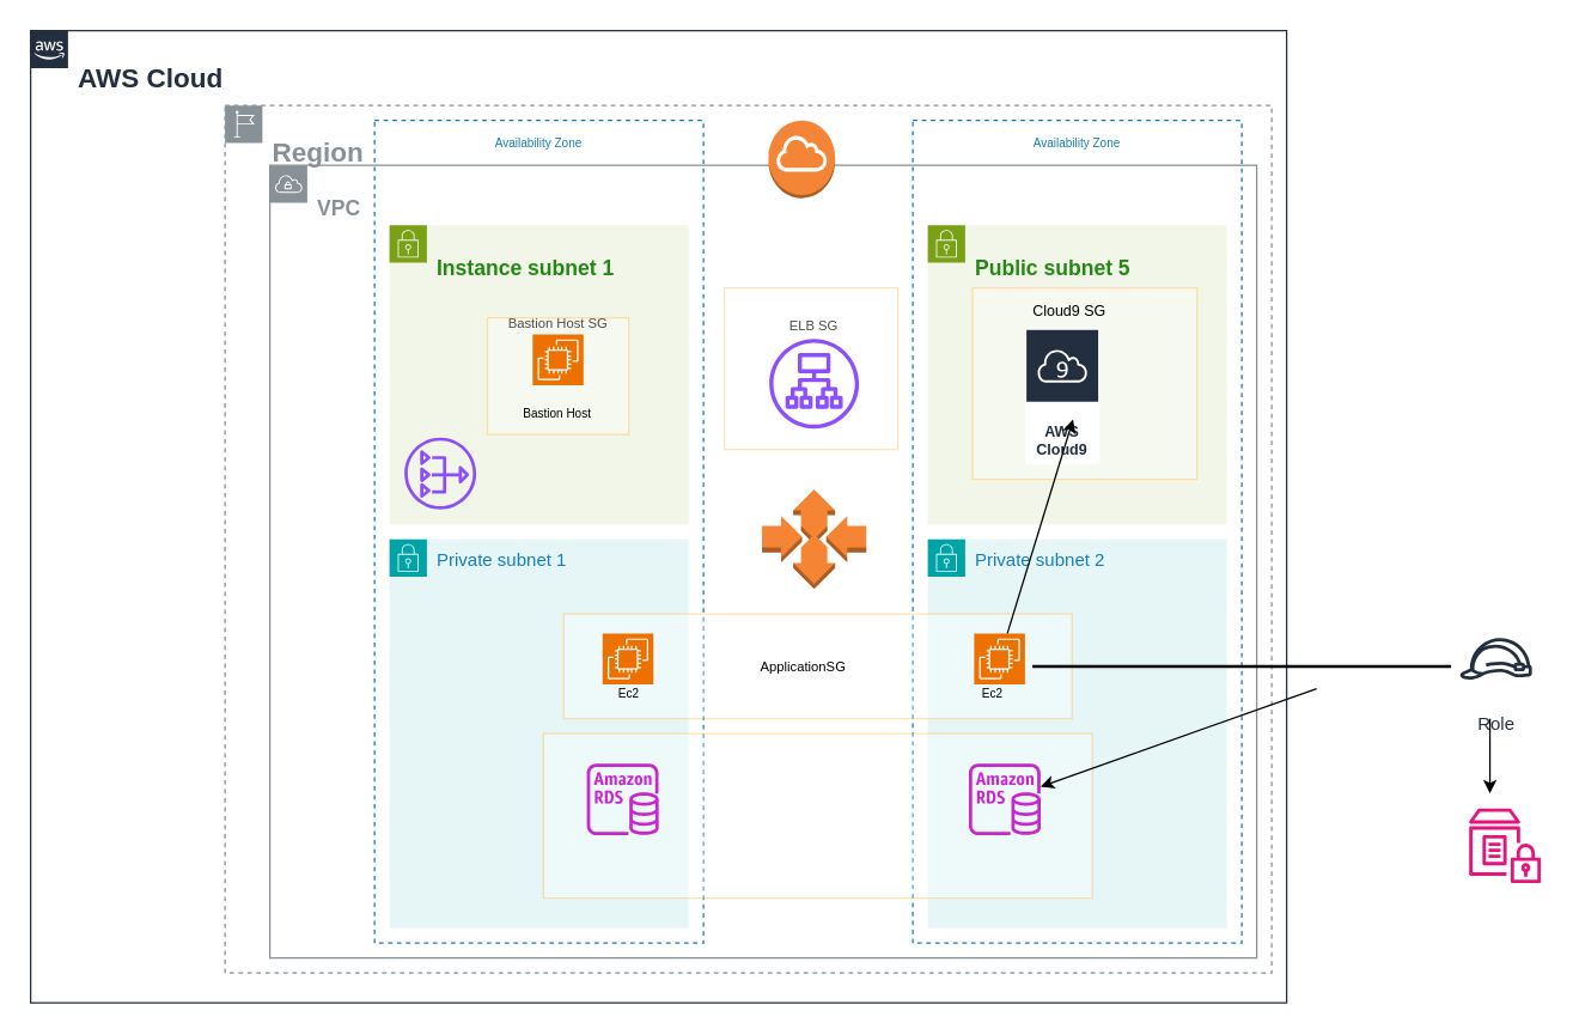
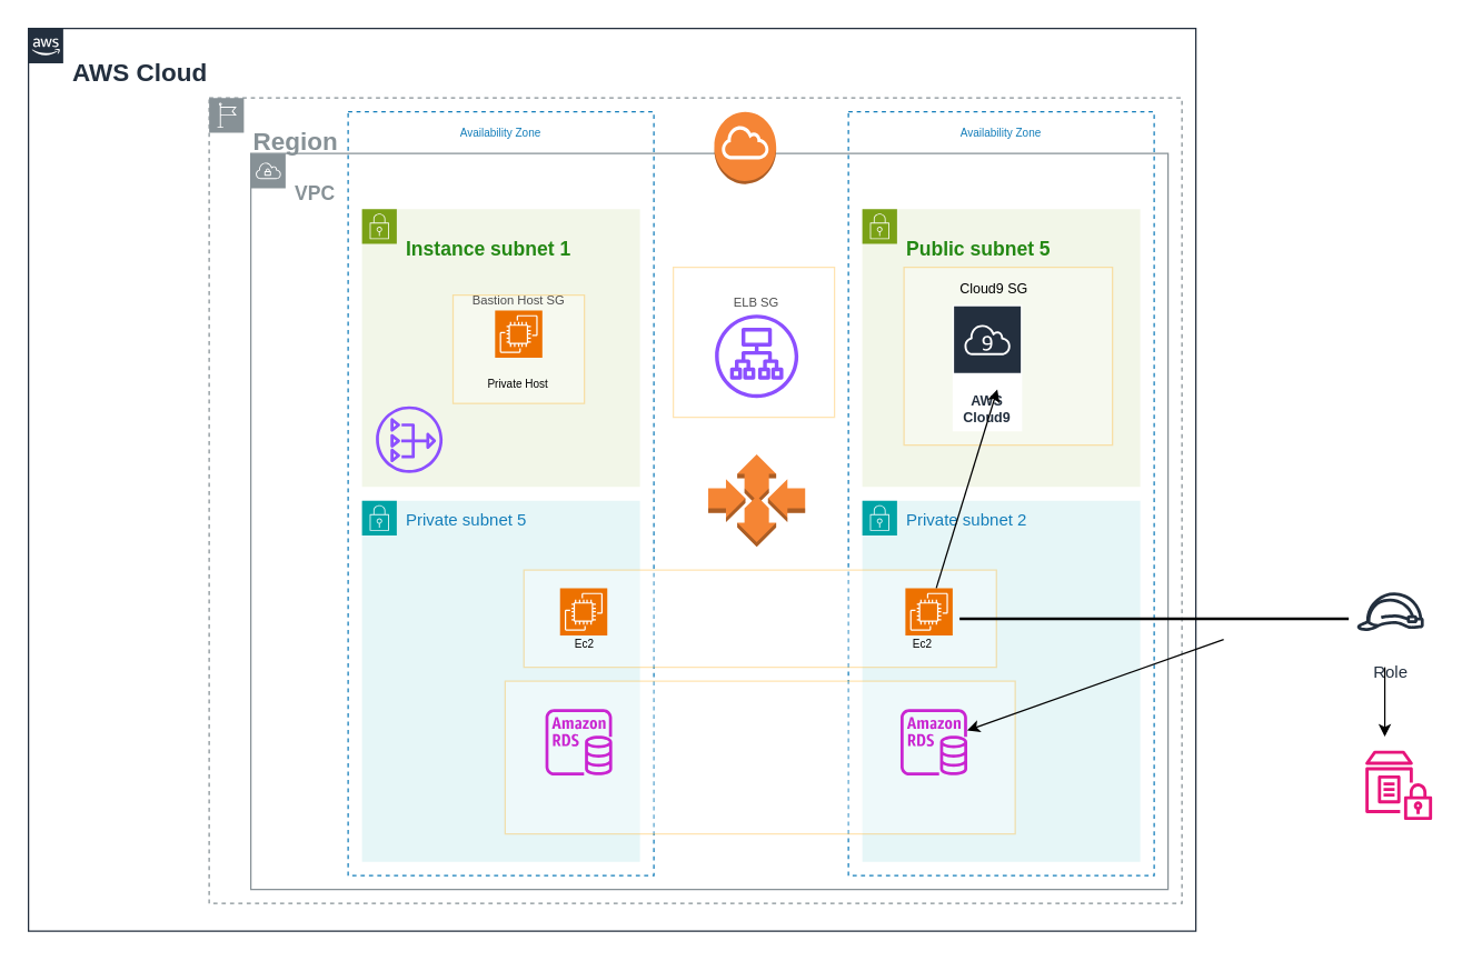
  <mxCell id="0" />
  <mxCell id="1" parent="0" />
  <mxCell id="2" value="&lt;h2&gt;AWS Cloud&lt;/h2&gt;" style="points=[[0,0],[0.25,0],[0.5,0],[0.75,0],[1,0],[1,0.25],[1,0.5],[1,0.75],[1,1],[0.75,1],[0.5,1],[0.25,1],[0,1],[0,0.75],[0,0.5],[0,0.25]];outlineConnect=0;gradientColor=none;html=1;whiteSpace=wrap;fontSize=12;fontStyle=0;container=1;pointerEvents=0;collapsible=0;recursiveResize=0;shape=mxgraph.aws4.group;grIcon=mxgraph.aws4.group_aws_cloud_alt;strokeColor=#232F3E;fillColor=none;verticalAlign=top;align=left;spacingLeft=30;fontColor=#232F3E;dashed=0;" vertex="1" parent="1"><mxGeometry x="20" y="20" width="840" height="650" as="geometry" /></mxCell>
  <mxCell id="3" value="&lt;h2&gt;Region&lt;/h2&gt;" style="sketch=0;outlineConnect=0;gradientColor=none;html=1;whiteSpace=wrap;fontSize=12;fontStyle=0;shape=mxgraph.aws4.group;grIcon=mxgraph.aws4.group_region;strokeColor=#879196;fillColor=none;verticalAlign=top;align=left;spacingLeft=30;fontColor=#879196;dashed=1;" vertex="1" parent="2"><mxGeometry x="130" y="50" width="700" height="580" as="geometry" /></mxCell>
  <mxCell id="4" value="&lt;h3&gt;VPC&lt;/h3&gt;" style="sketch=0;outlineConnect=0;gradientColor=none;html=1;whiteSpace=wrap;fontSize=12;fontStyle=0;shape=mxgraph.aws4.group;grIcon=mxgraph.aws4.group_vpc;strokeColor=#879196;fillColor=none;verticalAlign=top;align=left;spacingLeft=30;fontColor=#879196;dashed=0;" vertex="1" parent="2"><mxGeometry x="160" y="90" width="660" height="530" as="geometry" /></mxCell>
  <mxCell id="5" value="&lt;font style=&quot;font-size: 8px;&quot;&gt;Availability Zone&lt;/font&gt;" style="fillColor=none;strokeColor=#147EBA;dashed=1;verticalAlign=top;fontStyle=0;fontColor=#147EBA;whiteSpace=wrap;html=1;" vertex="1" parent="2"><mxGeometry x="230" y="60" width="220" height="550" as="geometry" /></mxCell>
  <mxCell id="6" value="&lt;font style=&quot;font-size: 8px;&quot;&gt;Availability Zone&lt;/font&gt;" style="fillColor=none;strokeColor=#147EBA;dashed=1;verticalAlign=top;fontStyle=0;fontColor=#147EBA;whiteSpace=wrap;html=1;" vertex="1" parent="2"><mxGeometry x="590" y="60" width="220" height="550" as="geometry" /></mxCell>
  <mxCell id="7" value="&lt;h3&gt;Instance subnet 1&lt;/h3&gt;" style="points=[[0,0],[0.25,0],[0.5,0],[0.75,0],[1,0],[1,0.25],[1,0.5],[1,0.75],[1,1],[0.75,1],[0.5,1],[0.25,1],[0,1],[0,0.75],[0,0.5],[0,0.25]];outlineConnect=0;gradientColor=none;html=1;whiteSpace=wrap;fontSize=12;fontStyle=0;container=1;pointerEvents=0;collapsible=0;recursiveResize=0;shape=mxgraph.aws4.group;grIcon=mxgraph.aws4.group_security_group;grStroke=0;strokeColor=#7AA116;fillColor=#F2F6E8;verticalAlign=top;align=left;spacingLeft=30;fontColor=#248814;dashed=0;" vertex="1" parent="2"><mxGeometry x="240" y="130" width="200" height="200" as="geometry" /></mxCell>
  <mxCell id="8" value="&lt;font style=&quot;&quot;&gt;&lt;font style=&quot;font-size: 9px;&quot;&gt;Bastion Host SG&lt;/font&gt;&lt;br&gt;&lt;/font&gt;" style="text;html=1;strokeColor=none;fillColor=none;align=center;verticalAlign=middle;whiteSpace=wrap;rounded=0;" vertex="1" parent="7"><mxGeometry x="52.75" y="40" width="120" height="50" as="geometry" /></mxCell>
  <mxCell id="9" value="&lt;h3&gt;Public subnet 5&lt;/h3&gt;" style="points=[[0,0],[0.25,0],[0.5,0],[0.75,0],[1,0],[1,0.25],[1,0.5],[1,0.75],[1,1],[0.75,1],[0.5,1],[0.25,1],[0,1],[0,0.75],[0,0.5],[0,0.25]];outlineConnect=0;gradientColor=none;html=1;whiteSpace=wrap;fontSize=12;fontStyle=0;container=1;pointerEvents=0;collapsible=0;recursiveResize=0;shape=mxgraph.aws4.group;grIcon=mxgraph.aws4.group_security_group;grStroke=0;strokeColor=#7AA116;fillColor=#F2F6E8;verticalAlign=top;align=left;spacingLeft=30;fontColor=#248814;dashed=0;" vertex="1" parent="2"><mxGeometry x="600" y="130" width="200" height="200" as="geometry" /></mxCell>
- <mxCell id="10" value="Private subnet 1" style="points=[[0,0],[0.25,0],[0.5,0],[0.75,0],[1,0],[1,0.25],[1,0.5],[1,0.75],[1,1],[0.75,1],[0.5,1],[0.25,1],[0,1],[0,0.75],[0,0.5],[0,0.25]];outlineConnect=0;gradientColor=none;html=1;whiteSpace=wrap;fontSize=12;fontStyle=0;container=1;pointerEvents=0;collapsible=0;recursiveResize=0;shape=mxgraph.aws4.group;grIcon=mxgraph.aws4.group_security_group;grStroke=0;strokeColor=#00A4A6;fillColor=#E6F6F7;verticalAlign=top;align=left;spacingLeft=30;fontColor=#147EBA;dashed=0;" vertex="1" parent="2"><mxGeometry x="240" y="340" width="200" height="260" as="geometry" /></mxCell>
+ <mxCell id="10" value="Private subnet 5" style="points=[[0,0],[0.25,0],[0.5,0],[0.75,0],[1,0],[1,0.25],[1,0.5],[1,0.75],[1,1],[0.75,1],[0.5,1],[0.25,1],[0,1],[0,0.75],[0,0.5],[0,0.25]];outlineConnect=0;gradientColor=none;html=1;whiteSpace=wrap;fontSize=12;fontStyle=0;container=1;pointerEvents=0;collapsible=0;recursiveResize=0;shape=mxgraph.aws4.group;grIcon=mxgraph.aws4.group_security_group;grStroke=0;strokeColor=#00A4A6;fillColor=#E6F6F7;verticalAlign=top;align=left;spacingLeft=30;fontColor=#147EBA;dashed=0;" vertex="1" parent="2"><mxGeometry x="240" y="340" width="200" height="260" as="geometry" /></mxCell>
  <mxCell id="11" value="Private subnet 2" style="points=[[0,0],[0.25,0],[0.5,0],[0.75,0],[1,0],[1,0.25],[1,0.5],[1,0.75],[1,1],[0.75,1],[0.5,1],[0.25,1],[0,1],[0,0.75],[0,0.5],[0,0.25]];outlineConnect=0;gradientColor=none;html=1;whiteSpace=wrap;fontSize=12;fontStyle=0;container=1;pointerEvents=0;collapsible=0;recursiveResize=0;shape=mxgraph.aws4.group;grIcon=mxgraph.aws4.group_security_group;grStroke=0;strokeColor=#00A4A6;fillColor=#E6F6F7;verticalAlign=top;align=left;spacingLeft=30;fontColor=#147EBA;dashed=0;" vertex="1" parent="2"><mxGeometry x="600" y="340" width="200" height="260" as="geometry" /></mxCell>
  <mxCell id="12" value="" style="rounded=0;whiteSpace=wrap;html=1;strokeColor=#ffa500;shadow=0;opacity=30;" vertex="1" parent="2"><mxGeometry x="305.5" y="192" width="94.5" height="78" as="geometry" /></mxCell>
  <mxCell id="13" value="" style="sketch=0;points=[[0,0,0],[0.25,0,0],[0.5,0,0],[0.75,0,0],[1,0,0],[0,1,0],[0.25,1,0],[0.5,1,0],[0.75,1,0],[1,1,0],[0,0.25,0],[0,0.5,0],[0,0.75,0],[1,0.25,0],[1,0.5,0],[1,0.75,0]];outlineConnect=0;fontColor=#232F3E;fillColor=#ED7100;strokeColor=#ffffff;dashed=0;verticalLabelPosition=bottom;verticalAlign=top;align=center;html=1;fontSize=12;fontStyle=0;aspect=fixed;shape=mxgraph.aws4.resourceIcon;resIcon=mxgraph.aws4.ec2;" vertex="1" parent="2"><mxGeometry x="335.75" y="203" width="34" height="34" as="geometry" /></mxCell>
- <mxCell id="14" value="&lt;font style=&quot;font-size: 8px;&quot;&gt;Bastion Host&lt;/font&gt;" style="text;html=1;strokeColor=none;fillColor=none;align=center;verticalAlign=middle;whiteSpace=wrap;rounded=0;" vertex="1" parent="2"><mxGeometry x="321.25" y="250" width="63" height="10" as="geometry" /></mxCell>
+ <mxCell id="14" value="&lt;font style=&quot;font-size: 8px;&quot;&gt;Private Host&lt;/font&gt;" style="text;html=1;strokeColor=none;fillColor=none;align=center;verticalAlign=middle;whiteSpace=wrap;rounded=0;" vertex="1" parent="2"><mxGeometry x="321.25" y="250" width="63" height="10" as="geometry" /></mxCell>
  <mxCell id="15" value="&lt;div style=&quot;text-align: left;&quot;&gt;&lt;span style=&quot;font-size: 9px; background-color: initial;&quot;&gt;ELB SG&lt;/span&gt;&lt;/div&gt;" style="text;html=1;strokeColor=none;fillColor=none;align=center;verticalAlign=middle;whiteSpace=wrap;rounded=0;" vertex="1" parent="2"><mxGeometry x="464" y="182" width="120" height="30" as="geometry" /></mxCell>
  <mxCell id="16" value="" style="rounded=0;whiteSpace=wrap;html=1;strokeColor=#ffa500;shadow=0;opacity=30;" vertex="1" parent="2"><mxGeometry x="464" y="172" width="116" height="108" as="geometry" /></mxCell>
  <mxCell id="17" value="" style="sketch=0;outlineConnect=0;fontColor=#232F3E;gradientColor=none;fillColor=#8C4FFF;strokeColor=none;dashed=0;verticalLabelPosition=bottom;verticalAlign=top;align=center;html=1;fontSize=12;fontStyle=0;aspect=fixed;pointerEvents=1;shape=mxgraph.aws4.application_load_balancer;" vertex="1" parent="2"><mxGeometry x="494" y="206" width="60" height="60" as="geometry" /></mxCell>
  <mxCell id="18" value="" style="rounded=0;whiteSpace=wrap;html=1;strokeColor=#ffa500;shadow=0;opacity=30;" vertex="1" parent="2"><mxGeometry x="343" y="470" width="367" height="110" as="geometry" /></mxCell>
  <mxCell id="19" value="" style="sketch=0;outlineConnect=0;fontColor=#232F3E;gradientColor=none;fillColor=#C925D1;strokeColor=none;dashed=0;verticalLabelPosition=bottom;verticalAlign=top;align=center;html=1;fontSize=12;fontStyle=0;aspect=fixed;pointerEvents=1;shape=mxgraph.aws4.rds_instance;" vertex="1" parent="2"><mxGeometry x="372" y="490" width="48" height="48" as="geometry" /></mxCell>
  <mxCell id="20" value="" style="sketch=0;outlineConnect=0;fontColor=#232F3E;gradientColor=none;fillColor=#C925D1;strokeColor=none;dashed=0;verticalLabelPosition=bottom;verticalAlign=top;align=center;html=1;fontSize=12;fontStyle=0;aspect=fixed;pointerEvents=1;shape=mxgraph.aws4.rds_instance;" vertex="1" parent="2"><mxGeometry x="627.5" y="490" width="48" height="48" as="geometry" /></mxCell>
  <mxCell id="21" value="" style="sketch=0;outlineConnect=0;fontColor=#232F3E;gradientColor=none;fillColor=#8C4FFF;strokeColor=none;dashed=0;verticalLabelPosition=bottom;verticalAlign=top;align=center;html=1;fontSize=12;fontStyle=0;aspect=fixed;pointerEvents=1;shape=mxgraph.aws4.nat_gateway;" vertex="1" parent="2"><mxGeometry x="250" y="272" width="48" height="48" as="geometry" /></mxCell>
  <mxCell id="22" value="" style="outlineConnect=0;dashed=0;verticalLabelPosition=bottom;verticalAlign=top;align=center;html=1;shape=mxgraph.aws3.internet_gateway;fillColor=#F58536;gradientColor=none;" vertex="1" parent="2"><mxGeometry x="493.5" y="60" width="44.5" height="52" as="geometry" /></mxCell>
  <mxCell id="23" value="" style="rounded=0;whiteSpace=wrap;html=1;strokeColor=#ffa500;shadow=0;opacity=30;" vertex="1" parent="2"><mxGeometry x="356.5" y="390" width="340" height="70" as="geometry" /></mxCell>
  <mxCell id="24" value="" style="sketch=0;points=[[0,0,0],[0.25,0,0],[0.5,0,0],[0.75,0,0],[1,0,0],[0,1,0],[0.25,1,0],[0.5,1,0],[0.75,1,0],[1,1,0],[0,0.25,0],[0,0.5,0],[0,0.75,0],[1,0.25,0],[1,0.5,0],[1,0.75,0]];outlineConnect=0;fontColor=#232F3E;fillColor=#ED7100;strokeColor=#ffffff;dashed=0;verticalLabelPosition=bottom;verticalAlign=top;align=center;html=1;fontSize=12;fontStyle=0;aspect=fixed;shape=mxgraph.aws4.resourceIcon;resIcon=mxgraph.aws4.ec2;" vertex="1" parent="2"><mxGeometry x="382.5" y="403" width="34" height="34" as="geometry" /></mxCell>
- <mxCell id="25" value="&lt;font style=&quot;&quot;&gt;&lt;font style=&quot;font-size: 9px;&quot;&gt;ApplicationSG&lt;/font&gt;&lt;br&gt;&lt;/font&gt;" style="text;html=1;strokeColor=none;fillColor=none;align=center;verticalAlign=middle;whiteSpace=wrap;rounded=0;" vertex="1" parent="2"><mxGeometry x="456.5" y="400" width="120" height="50" as="geometry" /></mxCell>
  <mxCell id="26" value="" style="sketch=0;points=[[0,0,0],[0.25,0,0],[0.5,0,0],[0.75,0,0],[1,0,0],[0,1,0],[0.25,1,0],[0.5,1,0],[0.75,1,0],[1,1,0],[0,0.25,0],[0,0.5,0],[0,0.75,0],[1,0.25,0],[1,0.5,0],[1,0.75,0]];outlineConnect=0;fontColor=#232F3E;fillColor=#ED7100;strokeColor=#ffffff;dashed=0;verticalLabelPosition=bottom;verticalAlign=top;align=center;html=1;fontSize=12;fontStyle=0;aspect=fixed;shape=mxgraph.aws4.resourceIcon;resIcon=mxgraph.aws4.ec2;" vertex="1" parent="2"><mxGeometry x="631" y="403" width="34" height="34" as="geometry" /></mxCell>
  <mxCell id="27" value="&lt;font style=&quot;font-size: 8px;&quot;&gt;Ec2&lt;/font&gt;" style="text;html=1;strokeColor=none;fillColor=none;align=center;verticalAlign=middle;whiteSpace=wrap;rounded=0;" vertex="1" parent="2"><mxGeometry x="606.5" y="437" width="73" height="10" as="geometry" /></mxCell>
  <mxCell id="28" value="&lt;font style=&quot;font-size: 8px;&quot;&gt;Ec2&amp;nbsp;&lt;/font&gt;" style="text;html=1;strokeColor=none;fillColor=none;align=center;verticalAlign=middle;whiteSpace=wrap;rounded=0;" vertex="1" parent="2"><mxGeometry x="366.5" y="437" width="68.5" height="10" as="geometry" /></mxCell>
  <mxCell id="29" value="" style="rounded=0;whiteSpace=wrap;html=1;strokeColor=#ffa500;shadow=0;opacity=30;" vertex="1" parent="2"><mxGeometry x="630" y="172" width="150" height="128" as="geometry" /></mxCell>
  <mxCell id="30" value="AWS Cloud9" style="sketch=0;outlineConnect=0;fontColor=#232F3E;gradientColor=none;strokeColor=#ffffff;fillColor=#232F3E;dashed=0;verticalLabelPosition=middle;verticalAlign=bottom;align=center;html=1;whiteSpace=wrap;fontSize=10;fontStyle=1;spacing=3;shape=mxgraph.aws4.productIcon;prIcon=mxgraph.aws4.cloud9;" vertex="1" parent="2"><mxGeometry x="665" y="199" width="50" height="91" as="geometry" /></mxCell>
  <mxCell id="31" value="&lt;font style=&quot;font-size: 10px;&quot;&gt;Cloud9 SG&lt;/font&gt;" style="text;html=1;strokeColor=none;fillColor=none;align=center;verticalAlign=middle;whiteSpace=wrap;rounded=0;" vertex="1" parent="2"><mxGeometry x="650" y="182" width="90" height="10" as="geometry" /></mxCell>
  <mxCell id="32" value="" style="endArrow=classic;html=1;rounded=0;entryX=0.643;entryY=0.67;entryDx=0;entryDy=0;entryPerimeter=0;" edge="1" parent="2" source="26" target="30"><mxGeometry width="50" height="50" relative="1" as="geometry"><mxPoint x="650" y="380" as="sourcePoint" /><mxPoint x="700" y="330" as="targetPoint" /></mxGeometry></mxCell>
  <mxCell id="33" value="" style="outlineConnect=0;dashed=0;verticalLabelPosition=bottom;verticalAlign=top;align=center;html=1;shape=mxgraph.aws3.auto_scaling;fillColor=#F58534;gradientColor=none;" vertex="1" parent="2"><mxGeometry x="489.13" y="306.75" width="69.75" height="66.5" as="geometry" /></mxCell>
  <mxCell id="34" value="Role" style="sketch=0;outlineConnect=0;fontColor=#232F3E;gradientColor=none;strokeColor=#232F3E;fillColor=#ffffff;dashed=0;verticalLabelPosition=bottom;verticalAlign=top;align=center;html=1;fontSize=12;fontStyle=0;aspect=fixed;shape=mxgraph.aws4.resourceIcon;resIcon=mxgraph.aws4.role;" vertex="1" parent="1"><mxGeometry x="970" y="410" width="60" height="60" as="geometry" /></mxCell>
  <mxCell id="35" value="" style="sketch=0;outlineConnect=0;fontColor=#232F3E;gradientColor=none;fillColor=#E7157B;strokeColor=none;dashed=0;verticalLabelPosition=bottom;verticalAlign=top;align=center;html=1;fontSize=12;fontStyle=0;aspect=fixed;pointerEvents=1;shape=mxgraph.aws4.parameter_store;" vertex="1" parent="1"><mxGeometry x="981.92" y="540" width="48.08" height="50" as="geometry" /></mxCell>
  <mxCell id="36" value="" style="endArrow=classic;html=1;rounded=0;exitX=0.5;exitY=1;exitDx=0;exitDy=0;" edge="1" parent="1"><mxGeometry width="50" height="50" relative="1" as="geometry"><mxPoint x="995.96" y="480" as="sourcePoint" /><mxPoint x="995.96" y="530" as="targetPoint" /></mxGeometry></mxCell>
  <mxCell id="37" value="" style="line;strokeWidth=2;html=1;" vertex="1" parent="1"><mxGeometry x="690" y="440" width="280" height="10" as="geometry" /></mxCell>
  <mxCell id="38" value="" style="endArrow=classic;html=1;rounded=0;" edge="1" parent="1" target="20"><mxGeometry width="50" height="50" relative="1" as="geometry"><mxPoint x="880" y="460" as="sourcePoint" /><mxPoint x="1010" y="300" as="targetPoint" /></mxGeometry></mxCell>
